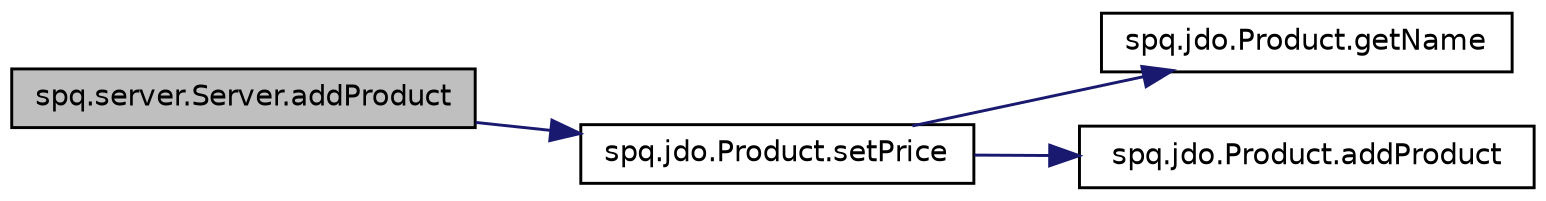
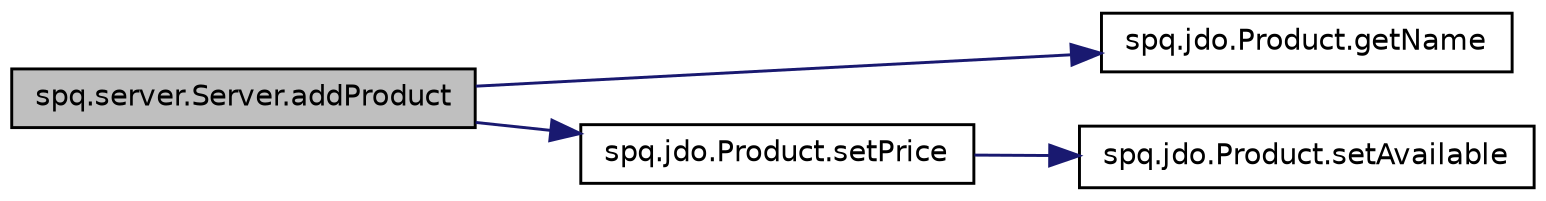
  digraph {
    rankdir=LR
    node [color=black fillcolor=white fontname=Helvetica fontsize=10 shape=record style=filled]
    edge [color=midnightblue fontname=Helvetica fontsize=10 labelfontname=Helvetica labelfontsize=10 style=solid]
    n1 [fillcolor=grey75 fontcolor=black height=0.2 label="spq.server.Server.addProduct" width=0.4]
    n2 [height=0.2 label="spq.jdo.Product.getName" width=0.4]
    n3 [height=0.2 label="spq.jdo.Product.setPrice" width=0.4]
-   n4 [height=0.2 label="spq.jdo.Product.addProduct" width=0.4]
-   n3 -> n2
+   n4 [height=0.2 label="spq.jdo.Product.setAvailable" width=0.4]
+   n1 -> n2
    n1 -> n3
    n3 -> n4
  }
